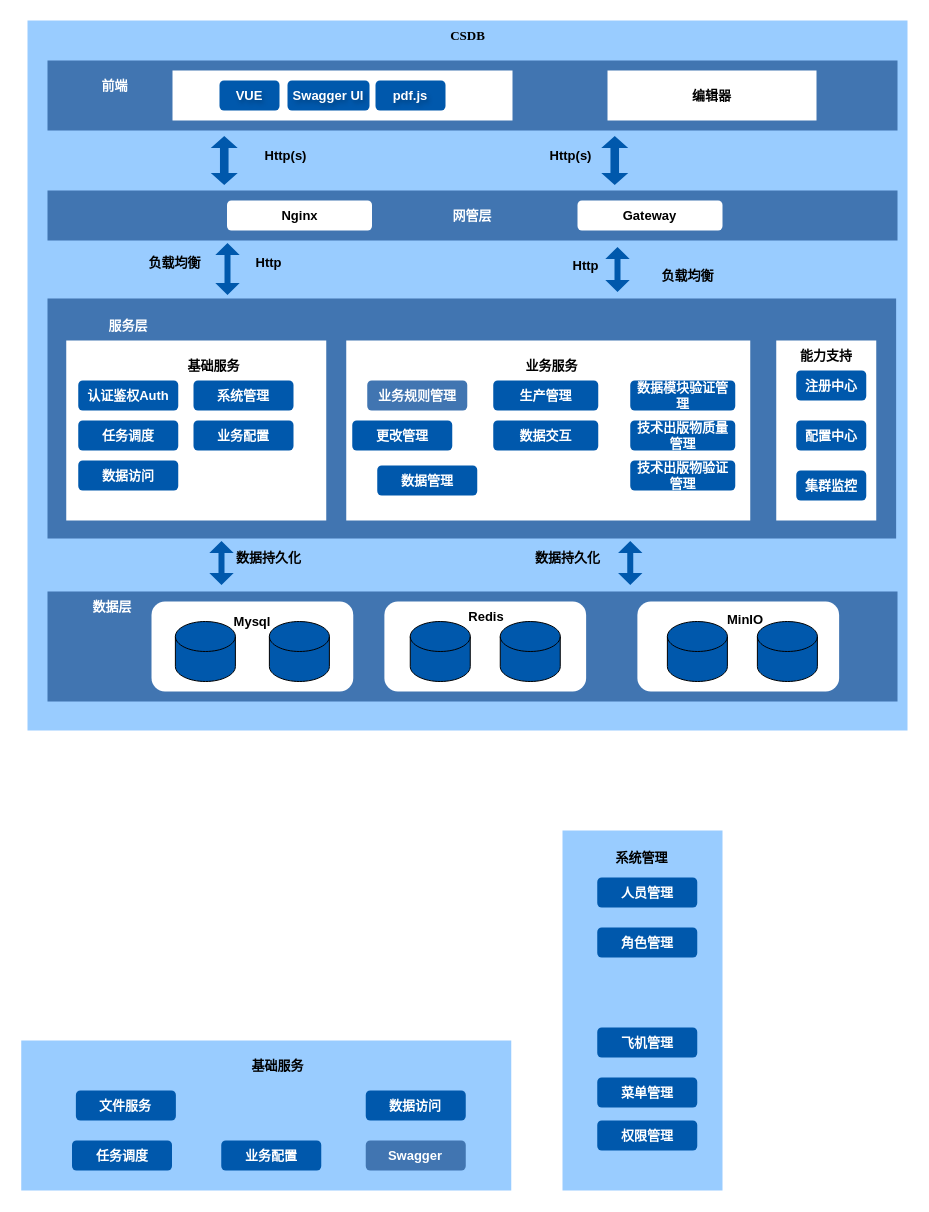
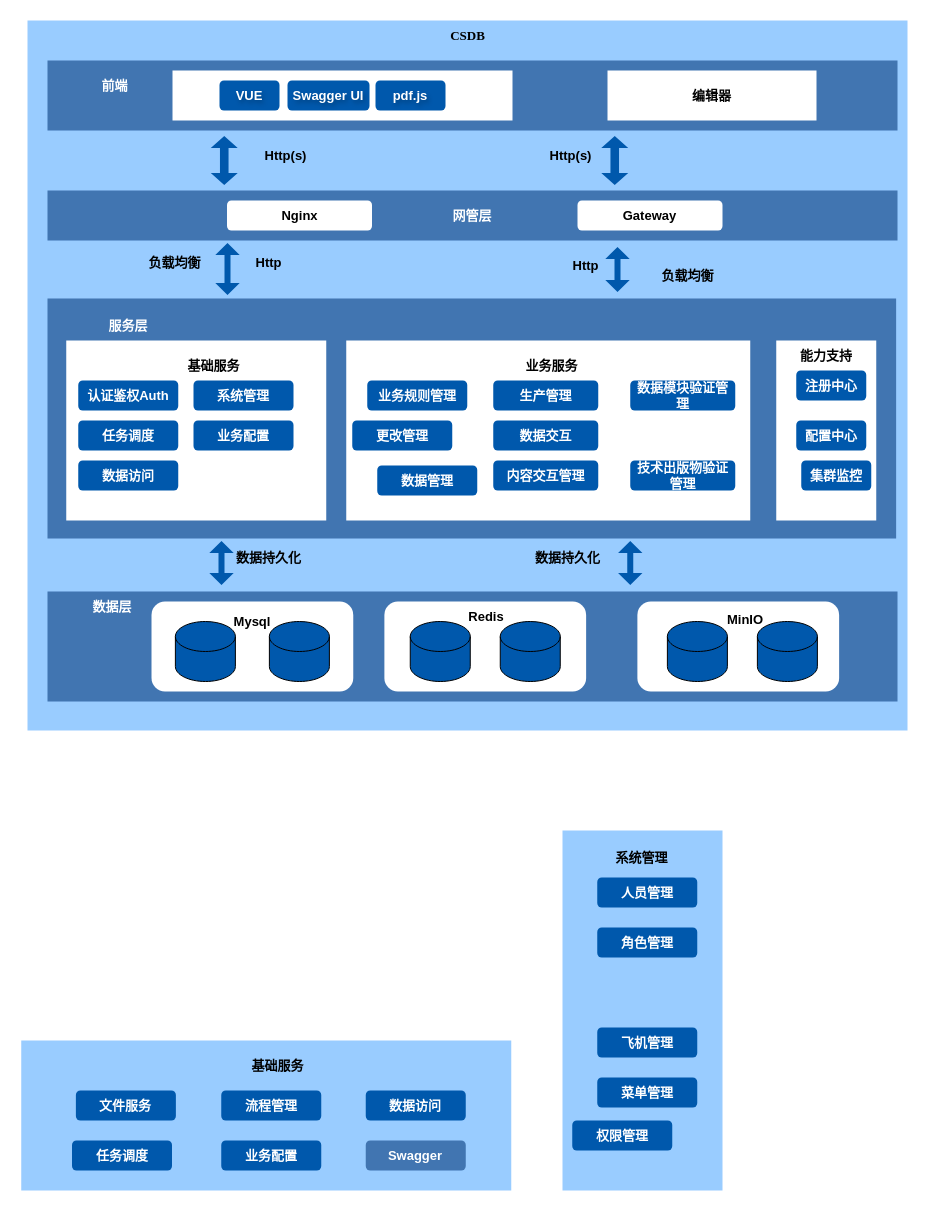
  <mxCell id="0" />
  <mxCell id="1" parent="0" />
  <mxCell id="2" value="" style="rounded=0;whiteSpace=wrap;html=1;fillColor=#99CCFF;strokeColor=none;" vertex="1" parent="1"><mxGeometry x="27" y="20" width="880" height="710" as="geometry" /></mxCell>
  <mxCell id="3" value="" style="rounded=0;whiteSpace=wrap;html=1;fillColor=#4175B1;strokeColor=none;" vertex="1" parent="1"><mxGeometry x="47" y="298" width="848.63" height="240" as="geometry" /></mxCell>
  <mxCell id="4" value="" style="rounded=0;whiteSpace=wrap;html=1;fillColor=#4175B1;strokeColor=none;" vertex="1" parent="1"><mxGeometry x="47" y="591" width="850" height="110" as="geometry" /></mxCell>
  <mxCell id="5" value="" style="rounded=1;whiteSpace=wrap;html=1;dashed=1;fontStyle=1;fontSize=13;fillColor=#FFFFFF;strokeColor=none;" vertex="1" parent="1"><mxGeometry x="151.01" y="601" width="201.75" height="90" as="geometry" /></mxCell>
  <mxCell id="6" value="" style="rounded=0;whiteSpace=wrap;html=1;fontStyle=1;fontSize=13;fillColor=#FFFFFF;strokeColor=none;" vertex="1" parent="1"><mxGeometry x="65.75" y="340" width="260" height="180" as="geometry" /></mxCell>
  <mxCell id="7" value="" style="rounded=0;whiteSpace=wrap;html=1;fontStyle=1;fontSize=13;fillColor=#FFFFFF;strokeColor=none;" vertex="1" parent="1"><mxGeometry x="775.75" y="340" width="100" height="180" as="geometry" /></mxCell>
  <mxCell id="8" value="注册中心" style="rounded=1;whiteSpace=wrap;html=1;fontStyle=1;fontSize=13;strokeColor=none;fillColor=#0058AC;fontColor=#FFFFFF;" vertex="1" parent="1"><mxGeometry x="795.75" y="370" width="70" height="30" as="geometry" /></mxCell>
  <mxCell id="9" value="配置中心" style="rounded=1;whiteSpace=wrap;html=1;fontStyle=1;fontSize=13;strokeColor=none;fillColor=#0058AC;fontColor=#FFFFFF;" vertex="1" parent="1"><mxGeometry x="795.75" y="420" width="70" height="30" as="geometry" /></mxCell>
- <mxCell id="10" value="集群监控" style="rounded=1;whiteSpace=wrap;html=1;fontStyle=1;fontSize=13;strokeColor=none;fillColor=#0058AC;fontColor=#FFFFFF;" vertex="1" parent="1"><mxGeometry x="795.75" y="470" width="70" height="30" as="geometry" /></mxCell>
+ <mxCell id="10" value="集群监控" style="rounded=1;whiteSpace=wrap;html=1;fontStyle=1;fontSize=13;strokeColor=none;fillColor=#0058AC;fontColor=#FFFFFF;" vertex="1" parent="1"><mxGeometry x="800.75" y="460" width="70" height="30" as="geometry" /></mxCell>
  <mxCell id="11" value="数据层" style="text;html=1;align=center;verticalAlign=middle;whiteSpace=wrap;rounded=0;fontStyle=1;fontSize=13;strokeColor=none;fontColor=#FFFFFF;" vertex="1" parent="1"><mxGeometry x="81.63" y="591" width="60" height="30" as="geometry" /></mxCell>
  <mxCell id="12" value="" style="shape=cylinder3;whiteSpace=wrap;html=1;boundedLbl=1;backgroundOutline=1;size=15;fontStyle=1;fontSize=13;strokeColor=default;fillColor=#0058AC;" vertex="1" parent="1"><mxGeometry x="174.88" y="621" width="60" height="60" as="geometry" /></mxCell>
  <mxCell id="13" value="" style="shape=cylinder3;whiteSpace=wrap;html=1;boundedLbl=1;backgroundOutline=1;size=15;fontStyle=1;fontSize=13;strokeColor=default;fillColor=#0058AC;" vertex="1" parent="1"><mxGeometry x="268.88" y="621" width="60" height="60" as="geometry" /></mxCell>
  <mxCell id="14" value="基础服务" style="text;html=1;align=center;verticalAlign=middle;resizable=0;points=[];autosize=1;strokeColor=none;fillColor=none;fontStyle=1;fontSize=13;" vertex="1" parent="1"><mxGeometry x="172.75" y="350" width="80" height="30" as="geometry" /></mxCell>
  <mxCell id="15" value="认证鉴权Auth" style="rounded=1;whiteSpace=wrap;html=1;fontStyle=1;fontSize=13;strokeColor=none;fillColor=#0058AC;fontColor=#FFFFFF;" vertex="1" parent="1"><mxGeometry x="77.75" y="380" width="100" height="30" as="geometry" /></mxCell>
  <mxCell id="16" value="任务调度" style="rounded=1;whiteSpace=wrap;html=1;fontStyle=1;fontSize=13;strokeColor=none;fillColor=#0058AC;fontColor=#FFFFFF;" vertex="1" parent="1"><mxGeometry x="77.75" y="420" width="100" height="30" as="geometry" /></mxCell>
  <mxCell id="17" value="数据访问" style="rounded=1;whiteSpace=wrap;html=1;fontStyle=1;fontSize=13;strokeColor=none;fillColor=#0058AC;fontColor=#FFFFFF;" vertex="1" parent="1"><mxGeometry x="77.75" y="460" width="100" height="30" as="geometry" /></mxCell>
  <mxCell id="18" value="" style="rounded=0;whiteSpace=wrap;html=1;fontStyle=1;fontSize=13;fillColor=#FFFFFF;strokeColor=none;" vertex="1" parent="1"><mxGeometry x="345.75" y="340" width="404" height="180" as="geometry" /></mxCell>
  <mxCell id="19" value="业务服务" style="text;html=1;align=center;verticalAlign=middle;resizable=0;points=[];autosize=1;strokeColor=none;fillColor=none;fontStyle=1;fontSize=13;" vertex="1" parent="1"><mxGeometry x="510.75" y="350" width="80" height="30" as="geometry" /></mxCell>
- <mxCell id="20" value="业务规则管理" style="rounded=1;whiteSpace=wrap;html=1;fontStyle=1;fontSize=13;strokeColor=none;fillColor=#4175b1;fontColor=#FFFFFF;" vertex="1" parent="1"><mxGeometry x="366.75" y="380" width="100" height="30" as="geometry" /></mxCell>
+ <mxCell id="20" value="业务规则管理" style="rounded=1;whiteSpace=wrap;html=1;fontStyle=1;fontSize=13;strokeColor=none;fillColor=#0058AC;fontColor=#FFFFFF;" vertex="1" parent="1"><mxGeometry x="366.75" y="380" width="100" height="30" as="geometry" /></mxCell>
  <mxCell id="21" value="更改管理" style="rounded=1;whiteSpace=wrap;html=1;fontStyle=1;fontSize=13;strokeColor=none;fillColor=#0058AC;fontColor=#FFFFFF;" vertex="1" parent="1"><mxGeometry x="351.75" y="420" width="100" height="30" as="geometry" /></mxCell>
  <mxCell id="22" value="数据管理" style="rounded=1;whiteSpace=wrap;html=1;fontStyle=1;fontSize=13;strokeColor=none;fillColor=#0058AC;fontColor=#FFFFFF;" vertex="1" parent="1"><mxGeometry x="376.75" y="465" width="100" height="30" as="geometry" /></mxCell>
  <mxCell id="23" value="生产管理" style="rounded=1;whiteSpace=wrap;html=1;fontStyle=1;fontSize=13;strokeColor=none;fillColor=#0058AC;fontColor=#FFFFFF;" vertex="1" parent="1"><mxGeometry x="492.75" y="380" width="105" height="30" as="geometry" /></mxCell>
  <mxCell id="24" value="数据交互" style="rounded=1;whiteSpace=wrap;html=1;fontStyle=1;fontSize=13;strokeColor=none;fillColor=#0058AC;fontColor=#FFFFFF;" vertex="1" parent="1"><mxGeometry x="492.75" y="420" width="105" height="30" as="geometry" /></mxCell>
+ <mxCell id="25" value="内容交互管理" style="rounded=1;whiteSpace=wrap;html=1;fontStyle=1;fontSize=13;strokeColor=none;fillColor=#0058AC;fontColor=#FFFFFF;" vertex="1" parent="1"><mxGeometry x="492.75" y="460" width="105" height="30" as="geometry" /></mxCell>
  <mxCell id="26" value="系统管理" style="rounded=1;whiteSpace=wrap;html=1;fontStyle=1;fontSize=13;strokeColor=none;fillColor=#0058AC;fontColor=#FFFFFF;" vertex="1" parent="1"><mxGeometry x="193" y="380" width="100" height="30" as="geometry" /></mxCell>
  <mxCell id="27" value="业务配置" style="rounded=1;whiteSpace=wrap;html=1;fontStyle=1;fontSize=13;strokeColor=none;fillColor=#0058AC;fontColor=#FFFFFF;" vertex="1" parent="1"><mxGeometry x="193" y="420" width="100" height="30" as="geometry" /></mxCell>
  <mxCell id="28" value="数据模块验证管理" style="rounded=1;whiteSpace=wrap;html=1;fontStyle=1;fontSize=13;strokeColor=none;fillColor=#0058AC;fontColor=#FFFFFF;" vertex="1" parent="1"><mxGeometry x="629.75" y="380" width="105" height="30" as="geometry" /></mxCell>
- <mxCell id="29" value="技术出版物质量管理" style="rounded=1;whiteSpace=wrap;html=1;fontStyle=1;fontSize=13;strokeColor=none;fillColor=#0058AC;fontColor=#FFFFFF;" vertex="1" parent="1"><mxGeometry x="629.75" y="420" width="105" height="30" as="geometry" /></mxCell>
  <mxCell id="30" value="技术出版物验证管理" style="rounded=1;whiteSpace=wrap;html=1;fontStyle=1;fontSize=13;strokeColor=none;fillColor=#0058AC;fontColor=#FFFFFF;" vertex="1" parent="1"><mxGeometry x="629.75" y="460" width="105" height="30" as="geometry" /></mxCell>
  <mxCell id="31" value="能力支持" style="text;html=1;align=center;verticalAlign=middle;whiteSpace=wrap;rounded=0;fontStyle=1;fontSize=13;strokeColor=none;" vertex="1" parent="1"><mxGeometry x="795.75" y="340" width="60" height="30" as="geometry" /></mxCell>
  <mxCell id="32" value="&lt;font color=&quot;#ffffff&quot;&gt;网管层&lt;/font&gt;" style="rounded=0;whiteSpace=wrap;html=1;fontStyle=1;fontSize=13;fillColor=#4175B1;strokeColor=none;" vertex="1" parent="1"><mxGeometry x="47" y="190" width="850" height="50" as="geometry" /></mxCell>
  <mxCell id="33" value="" style="rounded=0;whiteSpace=wrap;html=1;fillColor=#4175B1;fontStyle=1;fontSize=13;strokeColor=none;" vertex="1" parent="1"><mxGeometry x="47" y="60" width="850" height="70" as="geometry" /></mxCell>
  <mxCell id="34" value="前端" style="text;html=1;align=center;verticalAlign=middle;resizable=0;points=[];autosize=1;strokeColor=none;fillColor=none;fontColor=#FFFFFF;fontStyle=1;fontSize=13;" vertex="1" parent="1"><mxGeometry x="89.25" y="70" width="50" height="30" as="geometry" /></mxCell>
  <mxCell id="35" value="" style="rounded=0;whiteSpace=wrap;html=1;fillColor=#FFFFFF;fontStyle=1;fontSize=13;strokeColor=none;" vertex="1" parent="1"><mxGeometry x="172" y="70" width="340" height="50" as="geometry" /></mxCell>
  <mxCell id="36" value="pdf" style="text;html=1;align=center;verticalAlign=middle;whiteSpace=wrap;rounded=0;fontStyle=1;fontSize=13;fontColor=#FFFFFF;strokeColor=none;" vertex="1" parent="1"><mxGeometry x="167" y="70" width="60" height="30" as="geometry" /></mxCell>
  <mxCell id="37" value="编辑器" style="rounded=0;whiteSpace=wrap;html=1;fontStyle=1;fontSize=13;fillColor=default;strokeColor=none;" vertex="1" parent="1"><mxGeometry x="607" y="70" width="209" height="50" as="geometry" /></mxCell>
  <mxCell id="38" value="VUE" style="rounded=1;whiteSpace=wrap;html=1;fontStyle=1;fontSize=13;strokeColor=none;fillColor=#0058AC;textShadow=1;fontColor=#FFFFFF;" vertex="1" parent="1"><mxGeometry x="219" y="80" width="60" height="30" as="geometry" /></mxCell>
  <mxCell id="39" value="Swagger UI" style="rounded=1;whiteSpace=wrap;html=1;fontStyle=1;fontSize=13;strokeColor=none;fillColor=#0058AC;textShadow=1;fontColor=#FFFFFF;" vertex="1" parent="1"><mxGeometry x="287" y="80" width="82" height="30" as="geometry" /></mxCell>
  <mxCell id="40" value="pdf.js" style="rounded=1;whiteSpace=wrap;html=1;fontStyle=1;fontSize=13;strokeColor=none;fillColor=#0058AC;textShadow=1;fontColor=#FFFFFF;" vertex="1" parent="1"><mxGeometry x="375" y="80" width="70" height="30" as="geometry" /></mxCell>
  <mxCell id="41" value="" style="shape=flexArrow;endArrow=classic;startArrow=classic;html=1;rounded=0;width=8.571;startSize=3.64;endSize=3.64;endWidth=17.388;startWidth=17.388;fontStyle=1;fontSize=13;strokeColor=none;fillColor=#0058AC;" edge="1" parent="1"><mxGeometry width="100" height="100" relative="1" as="geometry"><mxPoint x="223.75" y="185" as="sourcePoint" /><mxPoint x="223.75" y="135" as="targetPoint" /></mxGeometry></mxCell>
  <mxCell id="42" value="" style="shape=flexArrow;endArrow=classic;startArrow=classic;html=1;rounded=0;width=8.571;startSize=3.64;endSize=3.64;endWidth=17.388;startWidth=17.388;fontStyle=1;fontSize=13;strokeColor=none;fillColor=#0058AC;" edge="1" parent="1"><mxGeometry width="100" height="100" relative="1" as="geometry"><mxPoint x="614.25" y="185" as="sourcePoint" /><mxPoint x="614.25" y="135" as="targetPoint" /></mxGeometry></mxCell>
  <mxCell id="43" value="Http(s)" style="text;html=1;align=center;verticalAlign=middle;resizable=0;points=[];autosize=1;strokeColor=none;fillColor=none;fontStyle=1;fontSize=13;" vertex="1" parent="1"><mxGeometry x="255.25" y="140" width="60" height="30" as="geometry" /></mxCell>
  <mxCell id="44" value="Http(s)" style="text;html=1;align=center;verticalAlign=middle;resizable=0;points=[];autosize=1;strokeColor=none;fillColor=none;fontStyle=1;fontSize=13;" vertex="1" parent="1"><mxGeometry x="540.25" y="140" width="60" height="30" as="geometry" /></mxCell>
  <mxCell id="45" value="" style="shape=flexArrow;endArrow=classic;startArrow=classic;html=1;rounded=0;width=6;startSize=3.64;endSize=3.64;endWidth=17.388;startWidth=17.388;entryX=0.197;entryY=0.995;entryDx=0;entryDy=0;entryPerimeter=0;fontStyle=1;fontSize=13;strokeColor=none;fillColor=#0058AC;" edge="1" parent="1"><mxGeometry width="100" height="100" relative="1" as="geometry"><mxPoint x="227" y="295" as="sourcePoint" /><mxPoint x="226.996" y="242" as="targetPoint" /></mxGeometry></mxCell>
  <mxCell id="46" value="" style="shape=flexArrow;endArrow=classic;startArrow=classic;html=1;rounded=0;width=6;startSize=3.64;endSize=3.64;endWidth=17.388;startWidth=17.388;exitX=0.578;exitY=-0.011;exitDx=0;exitDy=0;exitPerimeter=0;entryX=0.217;entryY=1.055;entryDx=0;entryDy=0;entryPerimeter=0;fontStyle=1;fontSize=13;strokeColor=none;fillColor=#0058AC;" edge="1" parent="1"><mxGeometry width="100" height="100" relative="1" as="geometry"><mxPoint x="617" y="292" as="sourcePoint" /><mxPoint x="617" y="246" as="targetPoint" /></mxGeometry></mxCell>
  <mxCell id="47" value="Http" style="text;html=1;align=center;verticalAlign=middle;resizable=0;points=[];autosize=1;strokeColor=none;fillColor=none;fontStyle=1;fontSize=13;" vertex="1" parent="1"><mxGeometry x="243" y="247" width="50" height="30" as="geometry" /></mxCell>
  <mxCell id="48" value="Http" style="text;html=1;align=center;verticalAlign=middle;resizable=0;points=[];autosize=1;strokeColor=none;fillColor=none;fontStyle=1;fontSize=13;" vertex="1" parent="1"><mxGeometry x="559.76" y="250" width="50" height="30" as="geometry" /></mxCell>
  <mxCell id="49" value="负载均衡" style="text;html=1;align=center;verticalAlign=middle;resizable=0;points=[];autosize=1;strokeColor=none;fillColor=none;fontStyle=1;fontSize=13;" vertex="1" parent="1"><mxGeometry x="134.25" y="247" width="80" height="30" as="geometry" /></mxCell>
  <mxCell id="50" value="" style="rounded=1;whiteSpace=wrap;html=1;dashed=1;fontStyle=1;fontSize=13;fillColor=#FFFFFF;strokeColor=none;" vertex="1" parent="1"><mxGeometry x="383.88" y="601" width="201.75" height="90" as="geometry" /></mxCell>
  <mxCell id="51" value="负载均衡" style="text;html=1;align=center;verticalAlign=middle;resizable=0;points=[];autosize=1;strokeColor=none;fillColor=none;fontStyle=1;fontSize=13;" vertex="1" parent="1"><mxGeometry x="647" y="260" width="80" height="30" as="geometry" /></mxCell>
  <mxCell id="52" value="CSDB" style="text;html=1;align=center;verticalAlign=middle;resizable=0;points=[];autosize=1;strokeColor=none;fillColor=none;fontStyle=1;fontFamily=Garamond;fontSize=13;" vertex="1" parent="1"><mxGeometry x="437" y="20" width="60" height="30" as="geometry" /></mxCell>
  <mxCell id="53" value="Mysql" style="text;html=1;align=center;verticalAlign=middle;whiteSpace=wrap;rounded=0;fontStyle=1;fontSize=13;strokeColor=none;fontColor=#000000;" vertex="1" parent="1"><mxGeometry x="221.88" y="606" width="60" height="30" as="geometry" /></mxCell>
  <mxCell id="54" value="" style="shape=cylinder3;whiteSpace=wrap;html=1;boundedLbl=1;backgroundOutline=1;size=15;fontStyle=1;fontSize=13;strokeColor=default;fillColor=#0058AC;" vertex="1" parent="1"><mxGeometry x="409.76" y="621" width="60" height="60" as="geometry" /></mxCell>
  <mxCell id="55" value="" style="shape=cylinder3;whiteSpace=wrap;html=1;boundedLbl=1;backgroundOutline=1;size=15;fontStyle=1;fontSize=13;strokeColor=default;fillColor=#0058AC;" vertex="1" parent="1"><mxGeometry x="499.76" y="621" width="60" height="60" as="geometry" /></mxCell>
  <mxCell id="56" value="Redis" style="text;html=1;align=center;verticalAlign=middle;whiteSpace=wrap;rounded=0;fontStyle=1;fontSize=13;strokeColor=none;fontColor=#000000;" vertex="1" parent="1"><mxGeometry x="455.63" y="601" width="60" height="30" as="geometry" /></mxCell>
  <mxCell id="57" value="" style="rounded=1;whiteSpace=wrap;html=1;dashed=1;fontStyle=1;fontSize=13;fillColor=#FFFFFF;strokeColor=none;" vertex="1" parent="1"><mxGeometry x="636.88" y="601" width="201.75" height="90" as="geometry" /></mxCell>
  <mxCell id="58" value="MinIO" style="text;html=1;align=center;verticalAlign=middle;whiteSpace=wrap;rounded=0;fontStyle=1;fontSize=13;strokeColor=none;fontColor=#000000;" vertex="1" parent="1"><mxGeometry x="714.63" y="604" width="60" height="30" as="geometry" /></mxCell>
  <mxCell id="59" value="" style="shape=cylinder3;whiteSpace=wrap;html=1;boundedLbl=1;backgroundOutline=1;size=15;fontStyle=1;fontSize=13;strokeColor=default;fillColor=#0058AC;" vertex="1" parent="1"><mxGeometry x="666.88" y="621" width="60" height="60" as="geometry" /></mxCell>
  <mxCell id="60" value="" style="shape=cylinder3;whiteSpace=wrap;html=1;boundedLbl=1;backgroundOutline=1;size=15;fontStyle=1;fontSize=13;strokeColor=default;fillColor=#0058AC;" vertex="1" parent="1"><mxGeometry x="756.88" y="621" width="60" height="60" as="geometry" /></mxCell>
  <mxCell id="61" value="" style="shape=flexArrow;endArrow=classic;startArrow=classic;html=1;rounded=0;width=6;startSize=3.64;endSize=3.64;endWidth=17.388;startWidth=17.388;entryX=0.197;entryY=0.995;entryDx=0;entryDy=0;entryPerimeter=0;fontStyle=1;fontSize=13;strokeColor=none;fillColor=#0058AC;" edge="1" parent="1"><mxGeometry width="100" height="100" relative="1" as="geometry"><mxPoint x="221" y="585" as="sourcePoint" /><mxPoint x="220.996" y="540" as="targetPoint" /></mxGeometry></mxCell>
  <mxCell id="62" value="" style="shape=flexArrow;endArrow=classic;startArrow=classic;html=1;rounded=0;width=6;startSize=3.64;endSize=3.64;endWidth=17.388;startWidth=17.388;entryX=0.197;entryY=0.995;entryDx=0;entryDy=0;entryPerimeter=0;fontStyle=1;fontSize=13;strokeColor=none;fillColor=#0058AC;" edge="1" parent="1"><mxGeometry width="100" height="100" relative="1" as="geometry"><mxPoint x="629.75" y="585" as="sourcePoint" /><mxPoint x="629.746" y="540" as="targetPoint" /></mxGeometry></mxCell>
  <mxCell id="63" value="数据持久化" style="text;html=1;align=center;verticalAlign=middle;resizable=0;points=[];autosize=1;strokeColor=none;fillColor=none;fontStyle=1;fontSize=13;" vertex="1" parent="1"><mxGeometry x="223" y="542" width="90" height="30" as="geometry" /></mxCell>
  <mxCell id="64" value="数据持久化" style="text;html=1;align=center;verticalAlign=middle;resizable=0;points=[];autosize=1;strokeColor=none;fillColor=none;fontStyle=1;fontSize=13;" vertex="1" parent="1"><mxGeometry x="522" y="542" width="90" height="30" as="geometry" /></mxCell>
  <mxCell id="65" value="Nginx" style="rounded=1;whiteSpace=wrap;html=1;fontStyle=1;fontSize=13;strokeColor=none;" vertex="1" parent="1"><mxGeometry x="226.5" y="200" width="145" height="30" as="geometry" /></mxCell>
  <mxCell id="66" value="Gateway" style="rounded=1;whiteSpace=wrap;html=1;fontStyle=1;fontSize=13;strokeColor=none;" vertex="1" parent="1"><mxGeometry x="577" y="200" width="145" height="30" as="geometry" /></mxCell>
  <mxCell id="67" value="服务层" style="text;html=1;align=center;verticalAlign=middle;whiteSpace=wrap;rounded=0;fontStyle=1;fontSize=13;strokeColor=none;fontColor=#FFFFFF;" vertex="1" parent="1"><mxGeometry x="97.75" y="310" width="60" height="30" as="geometry" /></mxCell>
  <mxCell id="68" value="" style="rounded=0;whiteSpace=wrap;html=1;fillColor=#99CCFF;strokeColor=none;" vertex="1" parent="1"><mxGeometry x="20.75" y="1040" width="490" height="150" as="geometry" /></mxCell>
  <mxCell id="69" value="基础服务" style="text;html=1;align=center;verticalAlign=middle;resizable=0;points=[];autosize=1;strokeColor=none;fillColor=none;fontStyle=1;fontSize=13;" vertex="1" parent="1"><mxGeometry x="236.75" y="1050" width="80" height="30" as="geometry" /></mxCell>
  <mxCell id="70" value="文件服务" style="rounded=1;whiteSpace=wrap;html=1;fontStyle=1;fontSize=13;strokeColor=none;fillColor=#0058AC;fontColor=#FFFFFF;" vertex="1" parent="1"><mxGeometry x="75.38" y="1090" width="100" height="30" as="geometry" /></mxCell>
  <mxCell id="71" value="任务调度" style="rounded=1;whiteSpace=wrap;html=1;fontStyle=1;fontSize=13;strokeColor=none;fillColor=#0058AC;fontColor=#FFFFFF;" vertex="1" parent="1"><mxGeometry x="71.5" y="1140" width="100" height="30" as="geometry" /></mxCell>
  <mxCell id="72" value="数据访问" style="rounded=1;whiteSpace=wrap;html=1;fontStyle=1;fontSize=13;strokeColor=none;fillColor=#0058AC;fontColor=#FFFFFF;" vertex="1" parent="1"><mxGeometry x="365.25" y="1090" width="100" height="30" as="geometry" /></mxCell>
+ <mxCell id="73" value="流程管理" style="rounded=1;whiteSpace=wrap;html=1;fontStyle=1;fontSize=13;strokeColor=none;fillColor=#0058AC;fontColor=#FFFFFF;" vertex="1" parent="1"><mxGeometry x="220.75" y="1090" width="100" height="30" as="geometry" /></mxCell>
  <mxCell id="74" value="业务配置" style="rounded=1;whiteSpace=wrap;html=1;fontStyle=1;fontSize=13;strokeColor=none;fillColor=#0058AC;fontColor=#FFFFFF;" vertex="1" parent="1"><mxGeometry x="220.75" y="1140" width="100" height="30" as="geometry" /></mxCell>
  <mxCell id="75" value="Swagger" style="rounded=1;whiteSpace=wrap;html=1;fontStyle=1;fontSize=13;strokeColor=none;fillColor=#4175b1;fontColor=#FFFFFF;" vertex="1" parent="1"><mxGeometry x="365.25" y="1140" width="100" height="30" as="geometry" /></mxCell>
  <mxCell id="76" value="" style="rounded=0;whiteSpace=wrap;html=1;fillColor=#99CCFF;strokeColor=none;" vertex="1" parent="1"><mxGeometry x="562" y="830" width="160" height="360" as="geometry" /></mxCell>
  <mxCell id="77" value="系统管理" style="text;html=1;align=center;verticalAlign=middle;resizable=0;points=[];autosize=1;strokeColor=none;fillColor=none;fontStyle=1;fontSize=13;" vertex="1" parent="1"><mxGeometry x="601.25" y="842" width="80" height="30" as="geometry" /></mxCell>
  <mxCell id="78" value="人员管理" style="rounded=1;whiteSpace=wrap;html=1;fontStyle=1;fontSize=13;strokeColor=none;fillColor=#0058AC;fontColor=#FFFFFF;" vertex="1" parent="1"><mxGeometry x="596.75" y="877" width="100" height="30" as="geometry" /></mxCell>
  <mxCell id="79" value="角色管理" style="rounded=1;whiteSpace=wrap;html=1;fontStyle=1;fontSize=13;strokeColor=none;fillColor=#0058AC;fontColor=#FFFFFF;" vertex="1" parent="1"><mxGeometry x="596.75" y="927" width="100" height="30" as="geometry" /></mxCell>
  <mxCell id="80" value="飞机管理" style="rounded=1;whiteSpace=wrap;html=1;fontStyle=1;fontSize=13;strokeColor=none;fillColor=#0058AC;fontColor=#FFFFFF;" vertex="1" parent="1"><mxGeometry x="596.75" y="1027" width="100" height="30" as="geometry" /></mxCell>
  <mxCell id="81" value="菜单管理" style="rounded=1;whiteSpace=wrap;html=1;fontStyle=1;fontSize=13;strokeColor=none;fillColor=#0058AC;fontColor=#FFFFFF;" vertex="1" parent="1"><mxGeometry x="596.75" y="1077" width="100" height="30" as="geometry" /></mxCell>
- <mxCell id="82" value="权限管理" style="rounded=1;whiteSpace=wrap;html=1;fontStyle=1;fontSize=13;strokeColor=none;fillColor=#0058AC;fontColor=#FFFFFF;" vertex="1" parent="1"><mxGeometry x="596.75" y="1120" width="100" height="30" as="geometry" /></mxCell>
+ <mxCell id="82" value="权限管理" style="rounded=1;whiteSpace=wrap;html=1;fontStyle=1;fontSize=13;strokeColor=none;fillColor=#0058AC;fontColor=#FFFFFF;" vertex="1" parent="1"><mxGeometry x="571.75" y="1120" width="100" height="30" as="geometry" /></mxCell>
